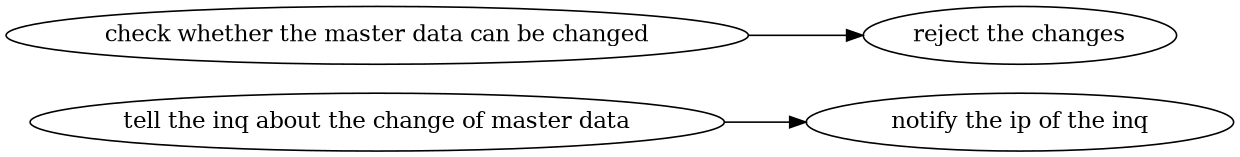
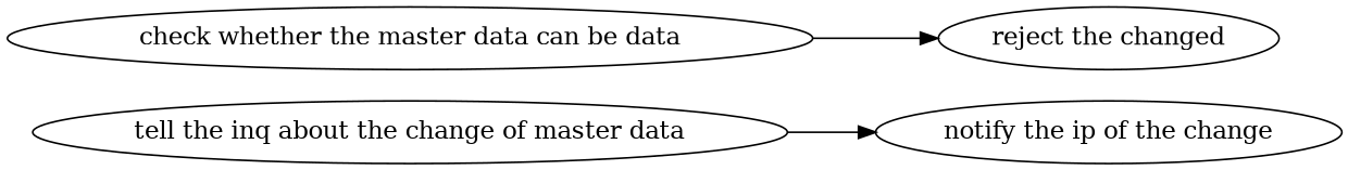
  strict digraph {
    rankdir=LR
    edge [attrs="{'type': 'flow', 'label': 'flow'}"]
    "tell the inq about the change of master data" [attrs="{'type': 'Activity', 'label': 'tell the inq about the change of master data'}"]
-   "notify the ip of the change" [attrs="{'type': 'Activity', 'label': 'notify the ip of the change'}" label="notify the ip of the inq"]
-   "check whether the master data can be changed" [attrs="{'type': 'Activity', 'label': 'check whether the master data can be changed'}"]
-   "reject the changes" [attrs="{'type': 'Activity', 'label': 'reject the changes'}"]
+   "notify the ip of the change" [attrs="{'type': 'Activity', 'label': 'notify the ip of the change'}"]
+   "check whether the master data can be changed" [attrs="{'type': 'Activity', 'label': 'check whether the master data can be changed'}" label="check whether the master data can be data"]
+   "reject the changes" [attrs="{'type': 'Activity', 'label': 'reject the changes'}" label="reject the changed"]
    "tell the inq about the change of master data" -> "notify the ip of the change"
    "check whether the master data can be changed" -> "reject the changes"
  }
